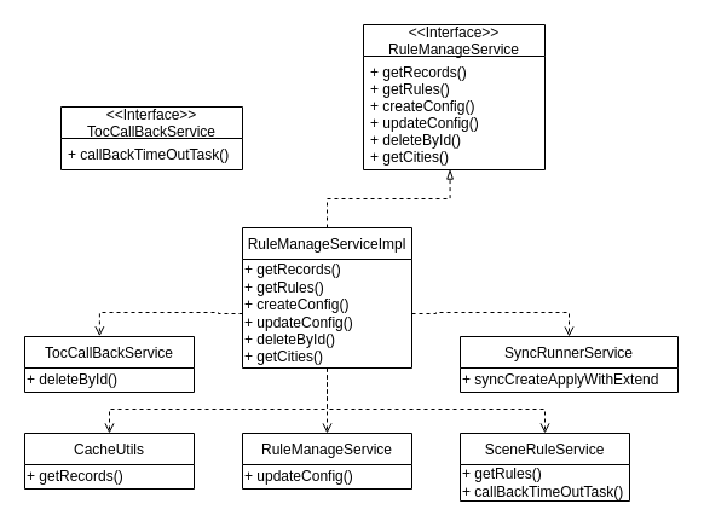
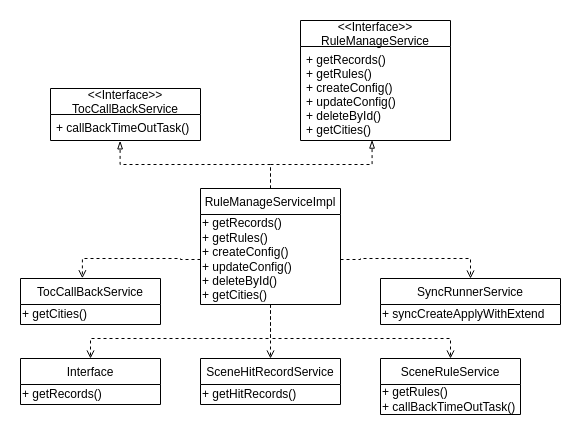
  <mxCell id="0" />
  <mxCell id="1" parent="0" />
  <mxCell id="2" value="&lt;&lt;Interface&gt;&gt;&#10;TocCallBackService" style="swimlane;fontStyle=0;childLayout=stackLayout;horizontal=1;startSize=26;fillColor=none;horizontalStack=0;resizeParent=1;resizeParentMax=0;resizeLast=0;collapsible=1;marginBottom=0;" vertex="1" parent="1"><mxGeometry x="50" y="88" width="150" height="52" as="geometry" /></mxCell>
  <mxCell id="3" value="+ callBackTimeOutTask()" style="text;strokeColor=none;fillColor=none;align=left;verticalAlign=top;spacingLeft=4;spacingRight=4;overflow=hidden;rotatable=0;points=[[0,0.5],[1,0.5]];portConstraint=eastwest;" vertex="1" parent="2"><mxGeometry y="26" width="150" height="26" as="geometry" /></mxCell>
  <mxCell id="4" value="&lt;&lt;Interface&gt;&gt;&#10;RuleManageService" style="swimlane;fontStyle=0;childLayout=stackLayout;horizontal=1;startSize=26;fillColor=none;horizontalStack=0;resizeParent=1;resizeParentMax=0;resizeLast=0;collapsible=1;marginBottom=0;" vertex="1" parent="1"><mxGeometry x="300" y="20" width="150" height="120" as="geometry" /></mxCell>
  <mxCell id="5" value="+ getRecords()&#10;+ getRules()&#10;+ createConfig()&#10;+ updateConfig()&#10;+ deleteById()&#10;+ getCities()" style="text;strokeColor=none;fillColor=none;align=left;verticalAlign=top;spacingLeft=4;spacingRight=4;overflow=hidden;rotatable=0;points=[[0,0.5],[1,0.5]];portConstraint=eastwest;" vertex="1" parent="4"><mxGeometry y="26" width="150" height="94" as="geometry" /></mxCell>
+ <mxCell id="6" style="edgeStyle=orthogonalEdgeStyle;rounded=0;orthogonalLoop=1;jettySize=auto;html=1;entryX=0.464;entryY=1.015;entryDx=0;entryDy=0;entryPerimeter=0;endArrow=blockThin;endFill=0;dashed=1;" edge="1" parent="1" source="8" target="3"><mxGeometry relative="1" as="geometry" /></mxCell>
  <mxCell id="7" style="edgeStyle=orthogonalEdgeStyle;rounded=0;orthogonalLoop=1;jettySize=auto;html=1;entryX=0.477;entryY=0.996;entryDx=0;entryDy=0;entryPerimeter=0;endArrow=blockThin;endFill=0;dashed=1;" edge="1" parent="1" source="8" target="5"><mxGeometry relative="1" as="geometry" /></mxCell>
  <mxCell id="8" value="RuleManageServiceImpl" style="swimlane;fontStyle=0;childLayout=stackLayout;horizontal=1;startSize=26;fillColor=none;horizontalStack=0;resizeParent=1;resizeParentMax=0;resizeLast=0;collapsible=1;marginBottom=0;" vertex="1" parent="1"><mxGeometry x="200" y="188" width="140" height="116" as="geometry" /></mxCell>
  <mxCell id="9" value="+ getRecords()&lt;br style=&quot;padding: 0px ; margin: 0px&quot;&gt;+ getRules()&lt;br style=&quot;padding: 0px ; margin: 0px&quot;&gt;+ createConfig()&lt;br style=&quot;padding: 0px ; margin: 0px&quot;&gt;+ updateConfig()&lt;br style=&quot;padding: 0px ; margin: 0px&quot;&gt;+ deleteById()&lt;br style=&quot;padding: 0px ; margin: 0px&quot;&gt;+ getCities()" style="text;html=1;align=left;verticalAlign=middle;resizable=0;points=[];autosize=1;" vertex="1" parent="8"><mxGeometry y="26" width="140" height="90" as="geometry" /></mxCell>
  <mxCell id="10" value="TocCallBackService" style="swimlane;fontStyle=0;childLayout=stackLayout;horizontal=1;startSize=26;fillColor=none;horizontalStack=0;resizeParent=1;resizeParentMax=0;resizeLast=0;collapsible=1;marginBottom=0;" vertex="1" parent="1"><mxGeometry x="20" y="278" width="140" height="46" as="geometry" /></mxCell>
- <mxCell id="11" value="+ deleteById()" style="text;html=1;align=left;verticalAlign=middle;resizable=0;points=[];autosize=1;" vertex="1" parent="10"><mxGeometry y="26" width="140" height="20" as="geometry" /></mxCell>
- <mxCell id="12" value="CacheUtils" style="swimlane;fontStyle=0;childLayout=stackLayout;horizontal=1;startSize=26;fillColor=none;horizontalStack=0;resizeParent=1;resizeParentMax=0;resizeLast=0;collapsible=1;marginBottom=0;" vertex="1" parent="1"><mxGeometry x="20" y="358" width="140" height="46" as="geometry" /></mxCell>
+ <mxCell id="11" value="+ getCities()" style="text;html=1;align=left;verticalAlign=middle;resizable=0;points=[];autosize=1;" vertex="1" parent="10"><mxGeometry y="26" width="140" height="20" as="geometry" /></mxCell>
+ <mxCell id="12" value="Interface" style="swimlane;fontStyle=0;childLayout=stackLayout;horizontal=1;startSize=26;fillColor=none;horizontalStack=0;resizeParent=1;resizeParentMax=0;resizeLast=0;collapsible=1;marginBottom=0;" vertex="1" parent="1"><mxGeometry x="20" y="358" width="140" height="46" as="geometry" /></mxCell>
  <mxCell id="13" value="+ getRecords()" style="text;html=1;align=left;verticalAlign=middle;resizable=0;points=[];autosize=1;" vertex="1" parent="12"><mxGeometry y="26" width="140" height="20" as="geometry" /></mxCell>
- <mxCell id="14" value="RuleManageService" style="swimlane;fontStyle=0;childLayout=stackLayout;horizontal=1;startSize=26;fillColor=none;horizontalStack=0;resizeParent=1;resizeParentMax=0;resizeLast=0;collapsible=1;marginBottom=0;" vertex="1" parent="1"><mxGeometry x="200" y="358" width="140" height="46" as="geometry" /></mxCell>
- <mxCell id="15" value="+ updateConfig()" style="text;html=1;align=left;verticalAlign=middle;resizable=0;points=[];autosize=1;" vertex="1" parent="14"><mxGeometry y="26" width="140" height="20" as="geometry" /></mxCell>
+ <mxCell id="14" value="SceneHitRecordService" style="swimlane;fontStyle=0;childLayout=stackLayout;horizontal=1;startSize=26;fillColor=none;horizontalStack=0;resizeParent=1;resizeParentMax=0;resizeLast=0;collapsible=1;marginBottom=0;" vertex="1" parent="1"><mxGeometry x="200" y="358" width="140" height="46" as="geometry" /></mxCell>
+ <mxCell id="15" value="+ getHitRecords()" style="text;html=1;align=left;verticalAlign=middle;resizable=0;points=[];autosize=1;" vertex="1" parent="14"><mxGeometry y="26" width="140" height="20" as="geometry" /></mxCell>
  <mxCell id="16" value="SceneRuleService" style="swimlane;fontStyle=0;childLayout=stackLayout;horizontal=1;startSize=26;fillColor=none;horizontalStack=0;resizeParent=1;resizeParentMax=0;resizeLast=0;collapsible=1;marginBottom=0;" vertex="1" parent="1"><mxGeometry x="380" y="358" width="140" height="56" as="geometry" /></mxCell>
  <mxCell id="17" value="+ getRules()&lt;br&gt;+ callBackTimeOutTask()" style="text;html=1;align=left;verticalAlign=middle;resizable=0;points=[];autosize=1;" vertex="1" parent="16"><mxGeometry y="26" width="140" height="30" as="geometry" /></mxCell>
  <mxCell id="18" value="SyncRunnerService" style="swimlane;fontStyle=0;childLayout=stackLayout;horizontal=1;startSize=26;fillColor=none;horizontalStack=0;resizeParent=1;resizeParentMax=0;resizeLast=0;collapsible=1;marginBottom=0;" vertex="1" parent="1"><mxGeometry x="380" y="278" width="180" height="46" as="geometry" /></mxCell>
  <mxCell id="19" value="+ syncCreateApplyWithExtend" style="text;html=1;align=left;verticalAlign=middle;resizable=0;points=[];autosize=1;" vertex="1" parent="18"><mxGeometry y="26" width="180" height="20" as="geometry" /></mxCell>
  <mxCell id="20" style="edgeStyle=orthogonalEdgeStyle;rounded=0;orthogonalLoop=1;jettySize=auto;html=1;entryX=0.5;entryY=0;entryDx=0;entryDy=0;dashed=1;endArrow=open;endFill=0;" edge="1" parent="1" source="9" target="14"><mxGeometry relative="1" as="geometry" /></mxCell>
  <mxCell id="21" style="edgeStyle=orthogonalEdgeStyle;rounded=0;orthogonalLoop=1;jettySize=auto;html=1;entryX=0.5;entryY=0;entryDx=0;entryDy=0;dashed=1;endArrow=open;endFill=0;" edge="1" parent="1" source="9" target="18"><mxGeometry relative="1" as="geometry" /></mxCell>
  <mxCell id="22" style="edgeStyle=orthogonalEdgeStyle;rounded=0;orthogonalLoop=1;jettySize=auto;html=1;dashed=1;endArrow=open;endFill=0;" edge="1" parent="1" source="9" target="16"><mxGeometry relative="1" as="geometry"><Array as="points"><mxPoint x="270" y="338" /><mxPoint x="450" y="338" /></Array></mxGeometry></mxCell>
  <mxCell id="23" style="edgeStyle=orthogonalEdgeStyle;rounded=0;orthogonalLoop=1;jettySize=auto;html=1;entryX=0.5;entryY=0;entryDx=0;entryDy=0;dashed=1;endArrow=open;endFill=0;" edge="1" parent="1" source="9" target="12"><mxGeometry relative="1" as="geometry"><Array as="points"><mxPoint x="270" y="338" /><mxPoint x="90" y="338" /></Array></mxGeometry></mxCell>
  <mxCell id="24" style="edgeStyle=orthogonalEdgeStyle;rounded=0;orthogonalLoop=1;jettySize=auto;html=1;entryX=0.442;entryY=-0.006;entryDx=0;entryDy=0;entryPerimeter=0;dashed=1;endArrow=open;endFill=0;" edge="1" parent="1" source="9" target="10"><mxGeometry relative="1" as="geometry" /></mxCell>
